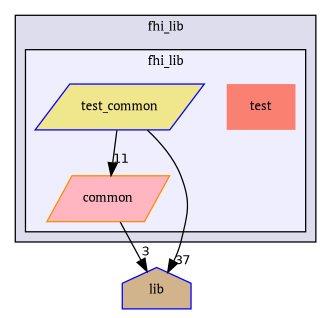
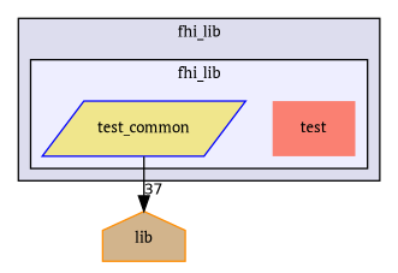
  digraph {
    compound=true
    fontname="PT Serif"
    node [color=blue fontname="PT Serif" fontsize=10 shape=parallelogram style=filled]
    edge [fontname="PT Serif" labeldistance=1.5 labelfontname=Helvetica labelfontsize=10]
    n1 [fillcolor=salmon label=test shape=plaintext]
-   n2 [color=darkorange fillcolor=lightpink label=common]
    n3 [fillcolor=khaki label=test_common]
-   n4 [fillcolor=tan label=lib shape=house]
+   n4 [color=darkorange fillcolor=tan label=lib shape=house]
    subgraph cluster_1 {
      bgcolor="#ddddee"
      fontsize=10
      label=fhi_lib
      pencolor=black
      subgraph cluster_2 {
        bgcolor="#eeeeff"
        fontsize=10
        label=fhi_lib
        pencolor=black
        n1
-       n2
        n3
      }
    }
-   n2 -> n4 [headlabel=3]
-   n3 -> n2 [headlabel=11]
    n3 -> n4 [headlabel=37]
  }
